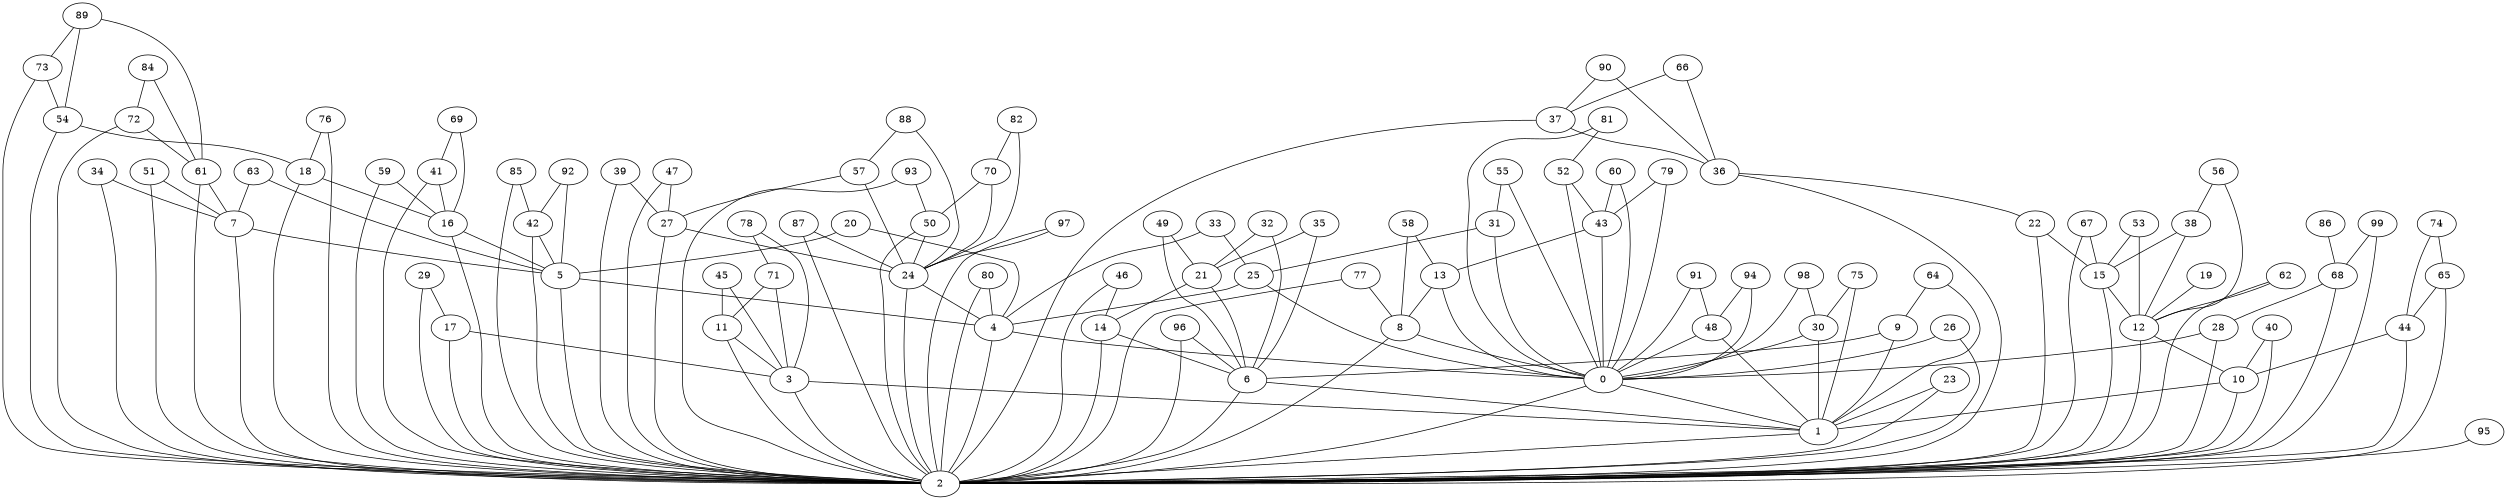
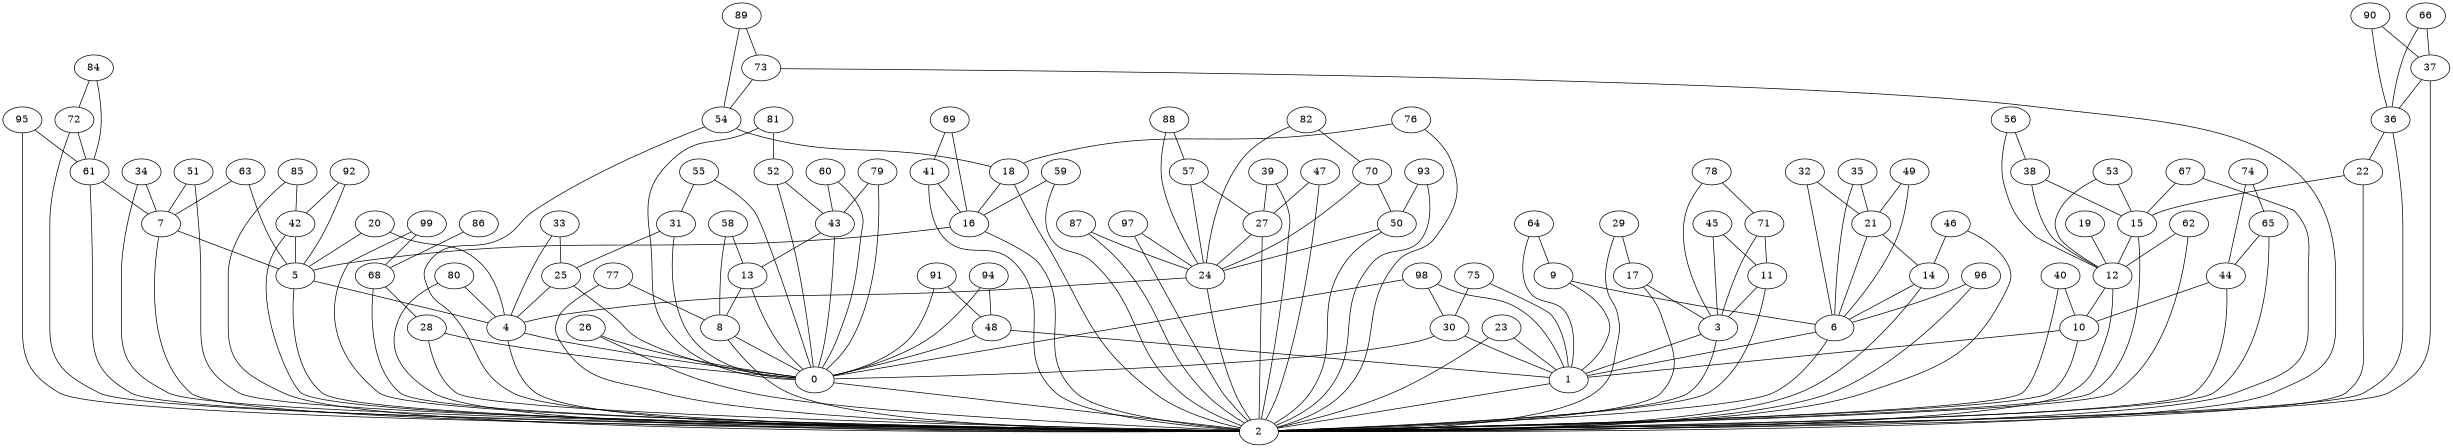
  graph {
    n1 [label=0]
    n2 [label=1]
    n3 [label=2]
    n4 [label=3]
    n5 [label=4]
    n6 [label=5]
    n7 [label=6]
    n8 [label=7]
    n9 [label=8]
    n10 [label=9]
    n11 [label=10]
    n12 [label=11]
    n13 [label=12]
    n14 [label=13]
    n15 [label=14]
    n16 [label=15]
    n17 [label=16]
    n18 [label=17]
    n19 [label=18]
    n20 [label=19]
    n21 [label=20]
    n22 [label=21]
    n23 [label=22]
    n24 [label=23]
    n25 [label=24]
    n26 [label=25]
    n27 [label=26]
    n28 [label=27]
    n29 [label=28]
    n30 [label=29]
    n31 [label=30]
    n32 [label=31]
    n33 [label=32]
    n34 [label=33]
    n35 [label=34]
    n36 [label=35]
    n37 [label=36]
    n38 [label=37]
    n39 [label=38]
    n40 [label=39]
    n41 [label=40]
    n42 [label=41]
    n43 [label=42]
    n44 [label=43]
    n45 [label=44]
    n46 [label=45]
    n47 [label=46]
    n48 [label=47]
    n49 [label=48]
    n50 [label=49]
    n51 [label=50]
    n52 [label=51]
    n53 [label=52]
    n54 [label=53]
    n55 [label=54]
    n56 [label=55]
    n57 [label=56]
    n58 [label=57]
    n59 [label=58]
    n60 [label=59]
    n61 [label=60]
    n62 [label=61]
    n63 [label=62]
    n64 [label=63]
    n65 [label=64]
    n66 [label=65]
    n67 [label=66]
    n68 [label=67]
    n69 [label=68]
    n70 [label=69]
    n71 [label=70]
    n72 [label=71]
    n73 [label=72]
    n74 [label=73]
    n75 [label=74]
    n76 [label=75]
    n77 [label=76]
    n78 [label=77]
    n79 [label=78]
    n80 [label=79]
    n81 [label=80]
    n82 [label=81]
    n83 [label=82]
    n84 [label=84]
    n85 [label=85]
    n86 [label=86]
    n87 [label=87]
    n88 [label=88]
    n89 [label=89]
    n90 [label=90]
    n91 [label=91]
    n92 [label=92]
    n93 [label=93]
    n94 [label=94]
    n95 [label=95]
    n96 [label=96]
    n97 [label=97]
    n98 [label=98]
    n99 [label=99]
-   n1 -- n2
+   n98 -- n2
    n1 -- n3
    n2 -- n3
    n4 -- n2
    n4 -- n3
    n5 -- n1
    n5 -- n3
    n6 -- n3
    n6 -- n5
    n7 -- n2
    n7 -- n3
    n8 -- n3
    n8 -- n6
    n9 -- n1
    n9 -- n3
    n10 -- n2
    n10 -- n7
    n11 -- n2
    n11 -- n3
    n12 -- n3
    n12 -- n4
    n13 -- n3
    n13 -- n11
    n14 -- n1
    n14 -- n9
    n15 -- n3
    n15 -- n7
    n16 -- n3
    n16 -- n13
    n17 -- n3
    n17 -- n6
    n18 -- n3
    n18 -- n4
    n19 -- n3
    n19 -- n17
    n20 -- n13
    n21 -- n5
    n21 -- n6
    n22 -- n7
    n22 -- n15
    n23 -- n3
    n23 -- n16
    n24 -- n2
    n24 -- n3
    n25 -- n3
    n25 -- n5
    n26 -- n1
    n26 -- n5
    n27 -- n1
    n27 -- n3
    n28 -- n3
    n28 -- n25
    n29 -- n1
    n29 -- n3
    n30 -- n3
    n30 -- n18
    n31 -- n1
    n31 -- n2
    n32 -- n1
    n32 -- n26
    n33 -- n7
    n33 -- n22
    n34 -- n5
    n34 -- n26
    n35 -- n3
    n35 -- n8
    n36 -- n7
    n36 -- n22
    n37 -- n3
    n37 -- n23
    n38 -- n3
    n38 -- n37
    n39 -- n13
    n39 -- n16
    n40 -- n3
    n40 -- n28
    n41 -- n3
    n41 -- n11
    n42 -- n3
    n42 -- n17
    n43 -- n3
    n43 -- n6
    n44 -- n1
    n44 -- n14
    n45 -- n3
    n45 -- n11
    n46 -- n4
    n46 -- n12
    n47 -- n3
    n47 -- n15
    n48 -- n3
    n48 -- n28
    n49 -- n1
    n49 -- n2
    n50 -- n7
    n50 -- n22
    n51 -- n3
    n51 -- n25
    n52 -- n3
    n52 -- n8
    n53 -- n1
    n53 -- n44
    n54 -- n13
    n54 -- n16
    n55 -- n3
    n55 -- n19
    n56 -- n1
    n56 -- n32
    n57 -- n13
    n57 -- n39
    n58 -- n25
    n58 -- n28
    n59 -- n9
    n59 -- n14
    n60 -- n3
    n60 -- n17
    n61 -- n1
    n61 -- n44
    n62 -- n3
    n62 -- n8
    n63 -- n3
    n63 -- n13
    n64 -- n6
    n64 -- n8
    n65 -- n2
    n65 -- n10
    n66 -- n3
    n66 -- n45
    n67 -- n37
    n67 -- n38
    n68 -- n3
    n68 -- n16
    n69 -- n3
    n69 -- n29
    n70 -- n17
    n70 -- n42
    n71 -- n25
    n71 -- n51
    n72 -- n4
    n72 -- n12
    n73 -- n3
    n73 -- n62
    n74 -- n3
    n74 -- n55
    n75 -- n45
    n75 -- n66
    n76 -- n2
    n76 -- n31
    n77 -- n3
    n77 -- n19
    n78 -- n3
    n78 -- n9
    n79 -- n4
    n79 -- n72
    n80 -- n1
    n80 -- n44
    n81 -- n3
    n81 -- n5
    n82 -- n1
    n82 -- n53
    n83 -- n25
    n83 -- n71
    n84 -- n62
    n84 -- n73
    n85 -- n3
    n85 -- n43
    n86 -- n69
    n87 -- n3
    n87 -- n25
    n88 -- n25
    n88 -- n58
    n89 -- n55
    n89 -- n74
    n90 -- n37
    n90 -- n38
    n91 -- n1
    n91 -- n49
    n92 -- n6
    n92 -- n43
    n93 -- n3
    n93 -- n51
    n94 -- n1
    n94 -- n49
    n95 -- n3
-   n89 -- n62
+   n95 -- n62
    n96 -- n3
    n96 -- n7
    n97 -- n3
    n97 -- n25
    n98 -- n1
    n98 -- n31
    n99 -- n3
    n99 -- n69
  }
